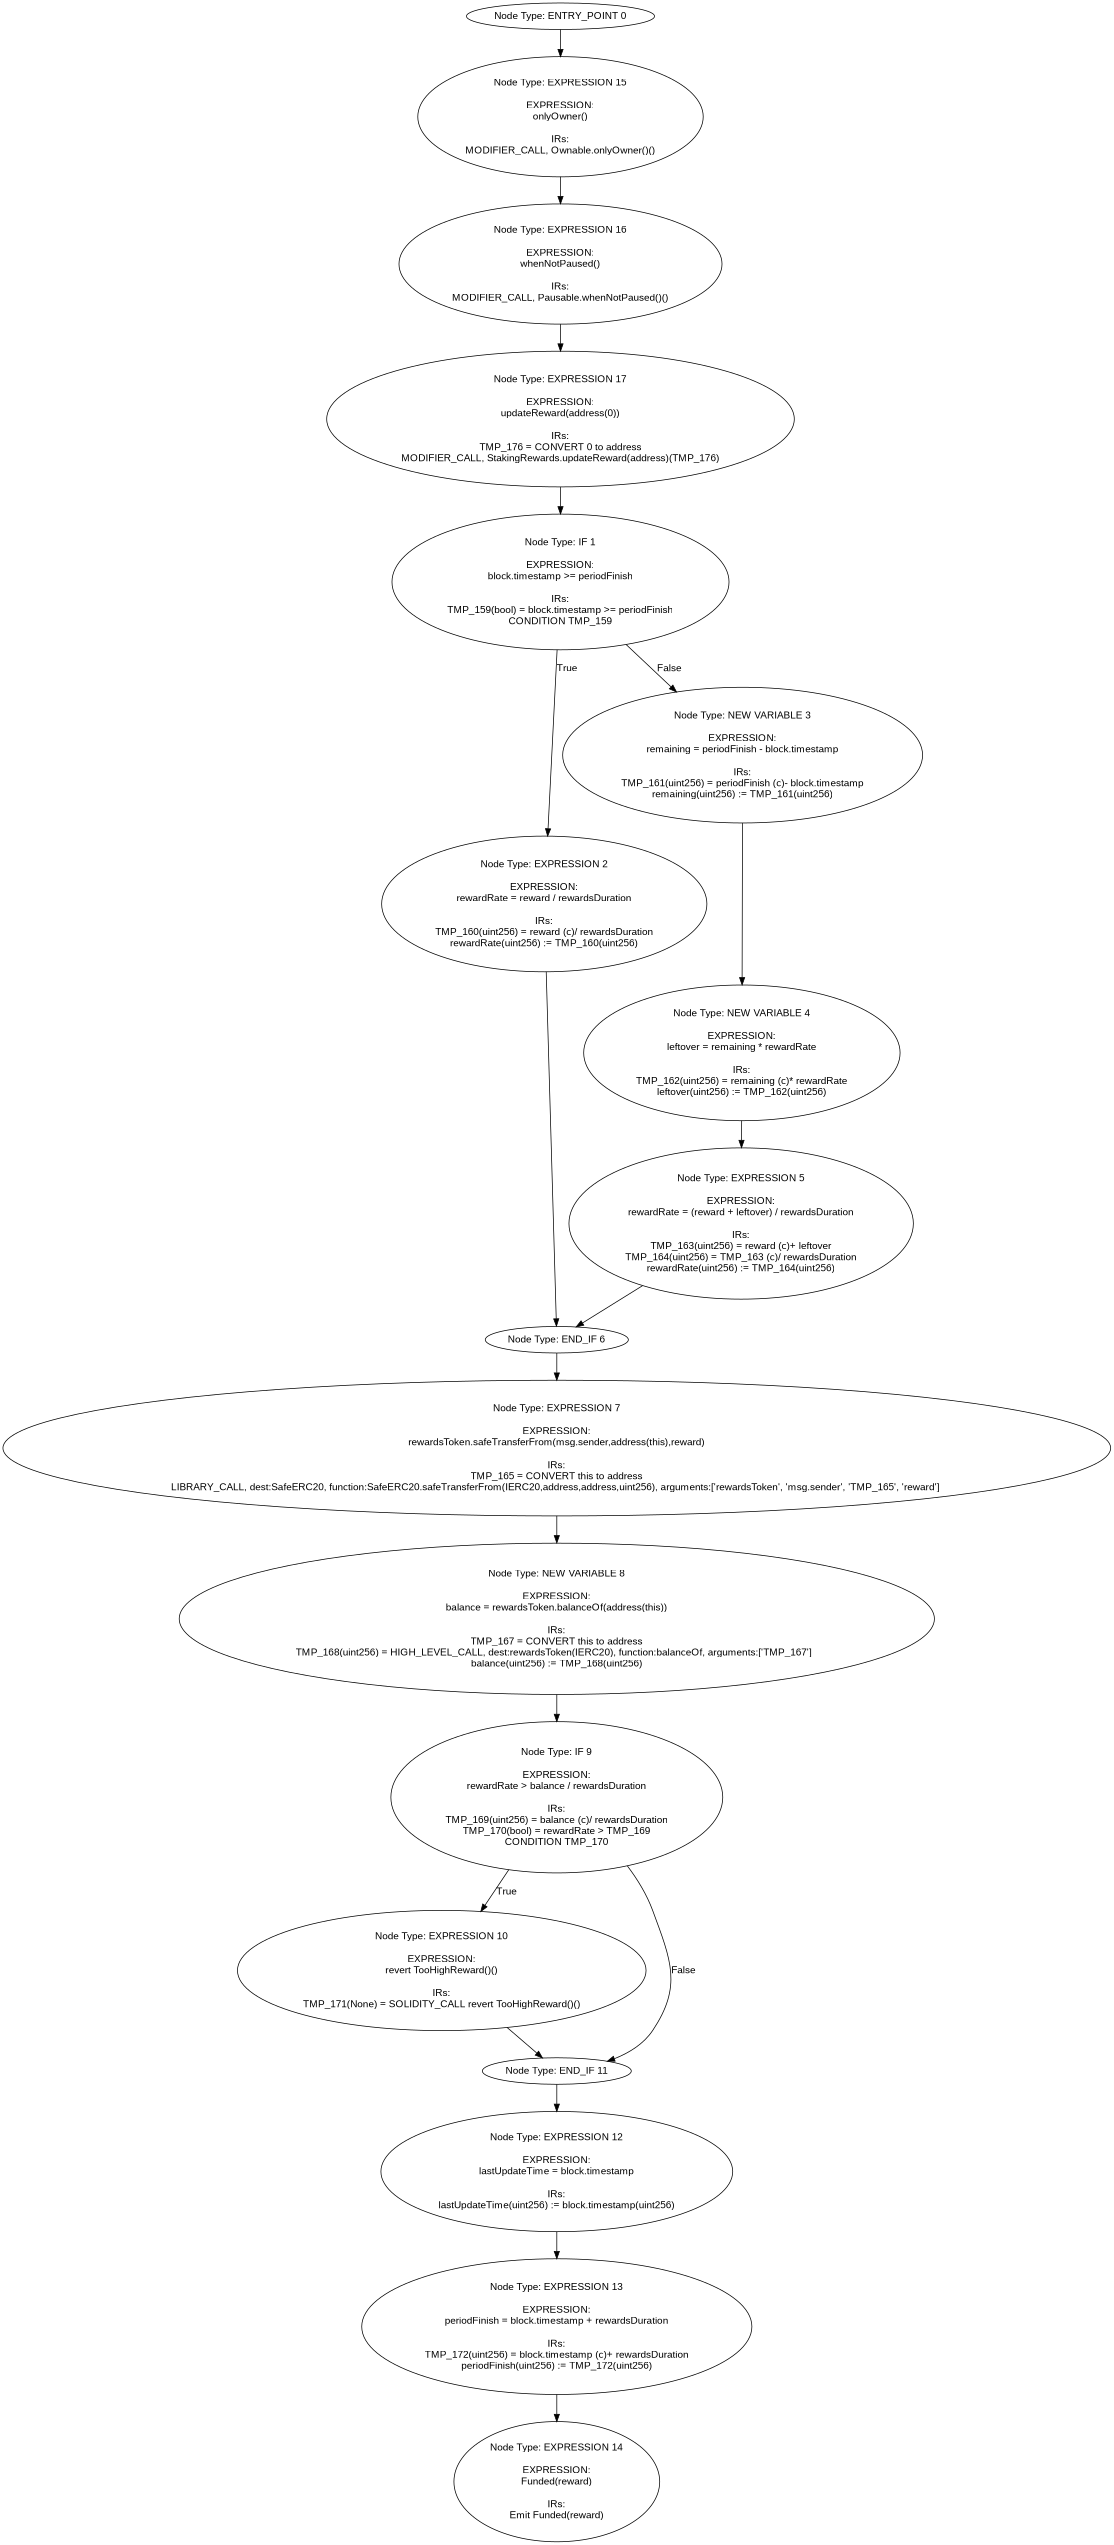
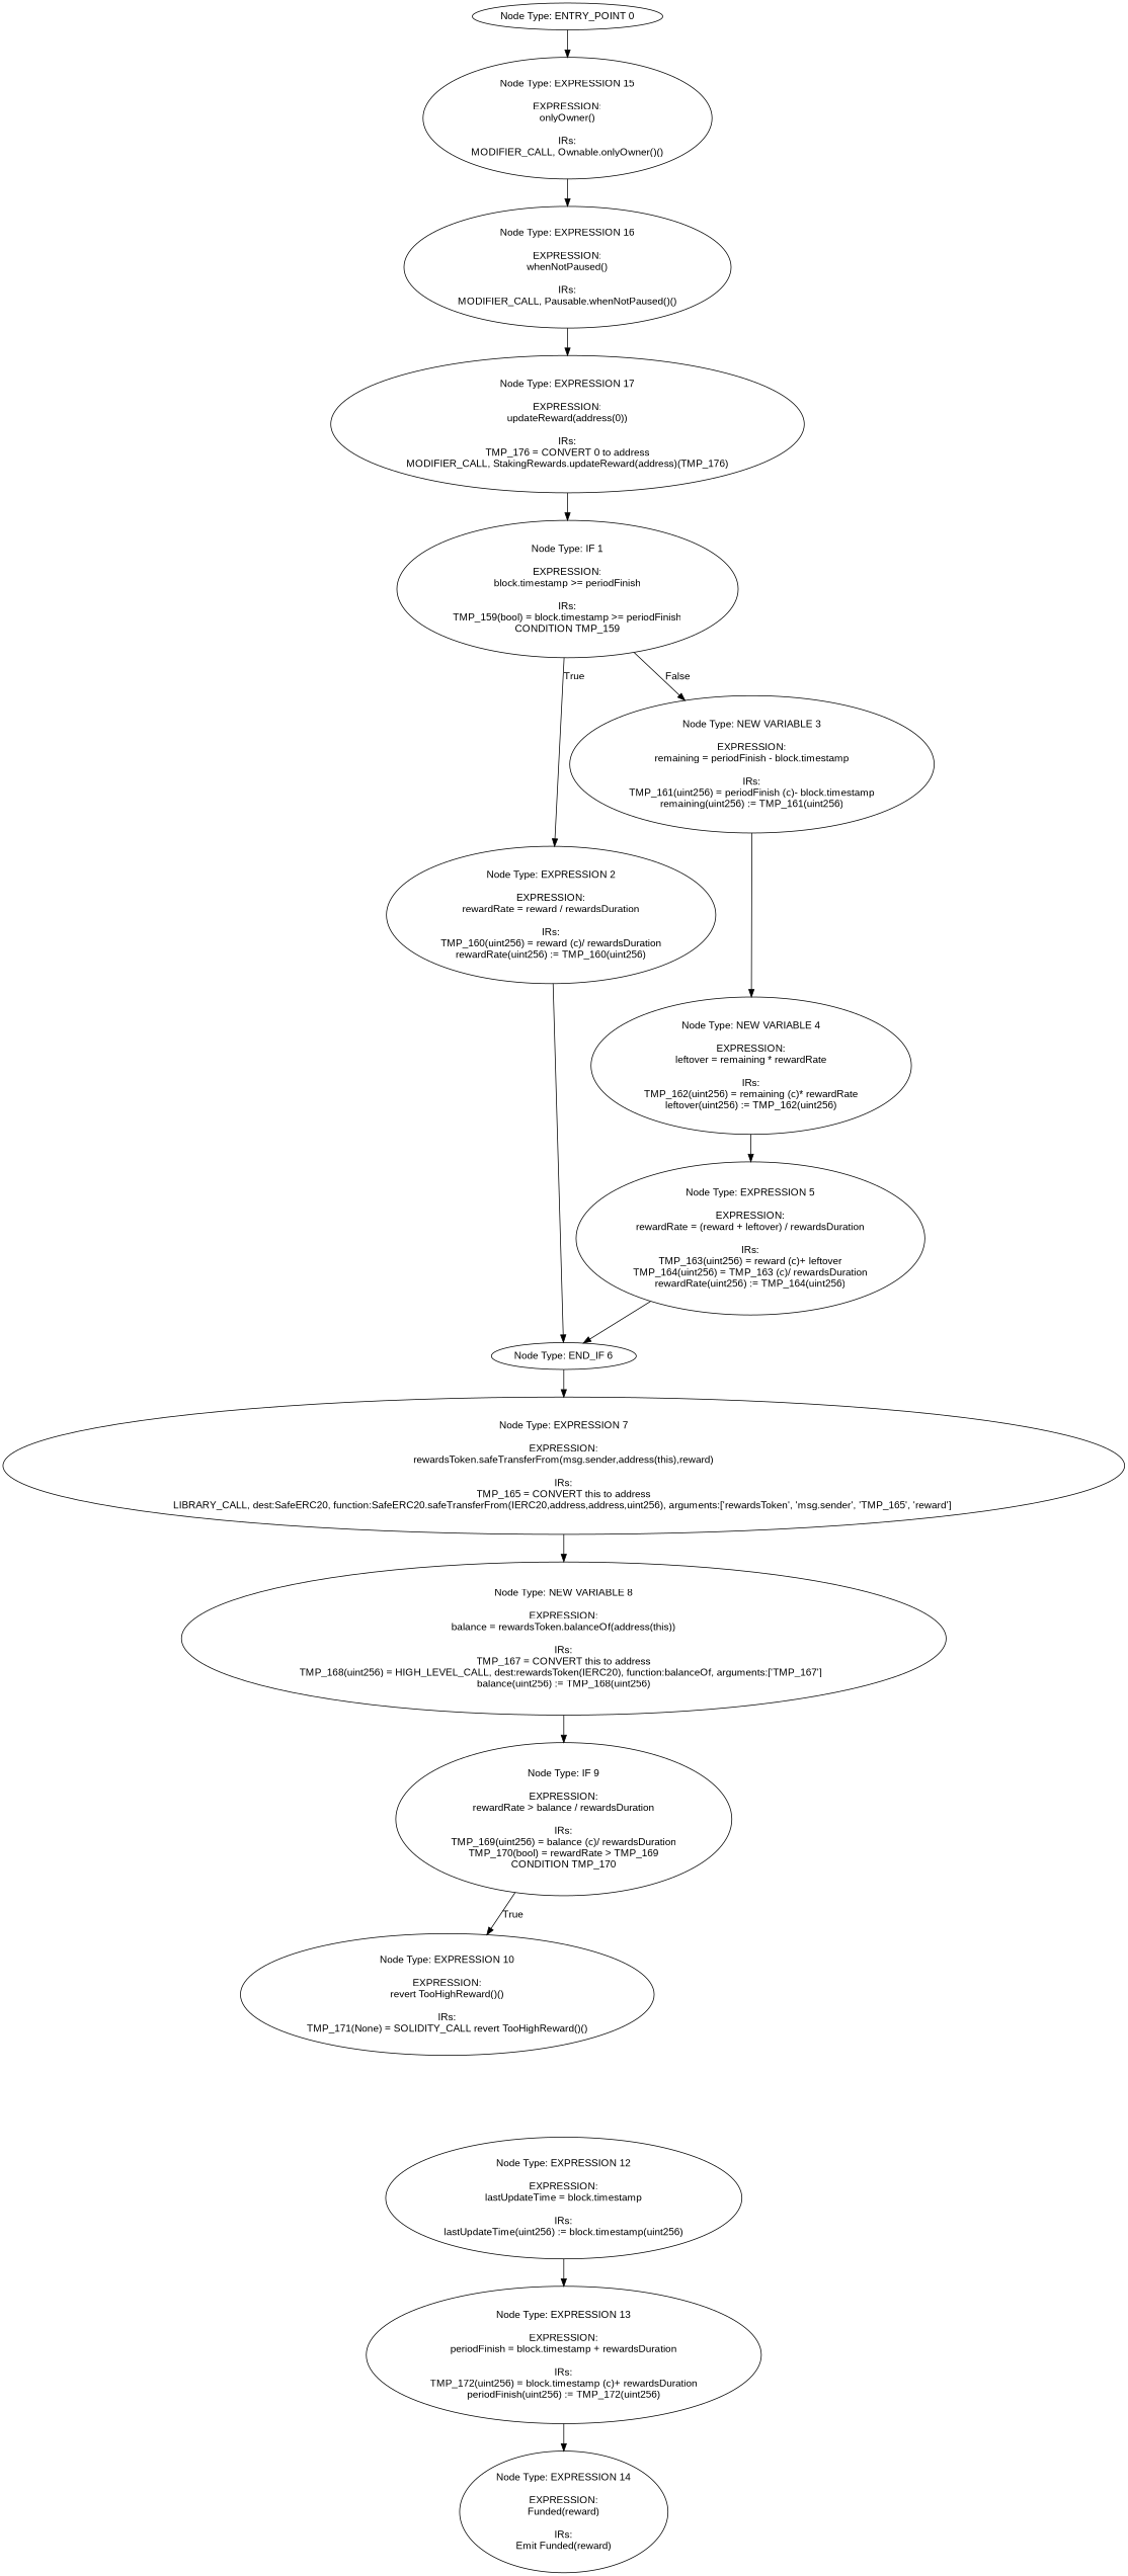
  digraph {
    fontname="Liberation Sans"
    node [fontname="Liberation Sans"]
    edge [fontname="Liberation Sans"]
    n1 [label="Node Type: ENTRY_POINT 0\n"]
    n2 [label="Node Type: EXPRESSION 15\n\nEXPRESSION:\nonlyOwner()\n\nIRs:\nMODIFIER_CALL, Ownable.onlyOwner()()"]
    n3 [label="Node Type: EXPRESSION 16\n\nEXPRESSION:\nwhenNotPaused()\n\nIRs:\nMODIFIER_CALL, Pausable.whenNotPaused()()"]
    n4 [label="Node Type: IF 1\n\nEXPRESSION:\nblock.timestamp >= periodFinish\n\nIRs:\nTMP_159(bool) = block.timestamp >= periodFinish\nCONDITION TMP_159"]
    n5 [label="Node Type: EXPRESSION 2\n\nEXPRESSION:\nrewardRate = reward / rewardsDuration\n\nIRs:\nTMP_160(uint256) = reward (c)/ rewardsDuration\nrewardRate(uint256) := TMP_160(uint256)"]
    n6 [label="Node Type: NEW VARIABLE 3\n\nEXPRESSION:\nremaining = periodFinish - block.timestamp\n\nIRs:\nTMP_161(uint256) = periodFinish (c)- block.timestamp\nremaining(uint256) := TMP_161(uint256)"]
    n7 [label="Node Type: END_IF 6\n"]
    n8 [label="Node Type: NEW VARIABLE 4\n\nEXPRESSION:\nleftover = remaining * rewardRate\n\nIRs:\nTMP_162(uint256) = remaining (c)* rewardRate\nleftover(uint256) := TMP_162(uint256)"]
    n9 [label="Node Type: EXPRESSION 7\n\nEXPRESSION:\nrewardsToken.safeTransferFrom(msg.sender,address(this),reward)\n\nIRs:\nTMP_165 = CONVERT this to address\nLIBRARY_CALL, dest:SafeERC20, function:SafeERC20.safeTransferFrom(IERC20,address,address,uint256), arguments:['rewardsToken', 'msg.sender', 'TMP_165', 'reward'] "]
    n10 [label="Node Type: EXPRESSION 5\n\nEXPRESSION:\nrewardRate = (reward + leftover) / rewardsDuration\n\nIRs:\nTMP_163(uint256) = reward (c)+ leftover\nTMP_164(uint256) = TMP_163 (c)/ rewardsDuration\nrewardRate(uint256) := TMP_164(uint256)"]
    n11 [label="Node Type: NEW VARIABLE 8\n\nEXPRESSION:\nbalance = rewardsToken.balanceOf(address(this))\n\nIRs:\nTMP_167 = CONVERT this to address\nTMP_168(uint256) = HIGH_LEVEL_CALL, dest:rewardsToken(IERC20), function:balanceOf, arguments:['TMP_167']  \nbalance(uint256) := TMP_168(uint256)"]
    n12 [label="Node Type: IF 9\n\nEXPRESSION:\nrewardRate > balance / rewardsDuration\n\nIRs:\nTMP_169(uint256) = balance (c)/ rewardsDuration\nTMP_170(bool) = rewardRate > TMP_169\nCONDITION TMP_170"]
    n13 [label="Node Type: EXPRESSION 10\n\nEXPRESSION:\nrevert TooHighReward()()\n\nIRs:\nTMP_171(None) = SOLIDITY_CALL revert TooHighReward()()"]
-   n14 [label="Node Type: END_IF 11\n"]
    n15 [label="Node Type: EXPRESSION 12\n\nEXPRESSION:\nlastUpdateTime = block.timestamp\n\nIRs:\nlastUpdateTime(uint256) := block.timestamp(uint256)"]
    n16 [label="Node Type: EXPRESSION 13\n\nEXPRESSION:\nperiodFinish = block.timestamp + rewardsDuration\n\nIRs:\nTMP_172(uint256) = block.timestamp (c)+ rewardsDuration\nperiodFinish(uint256) := TMP_172(uint256)"]
    n17 [label="Node Type: EXPRESSION 14\n\nEXPRESSION:\nFunded(reward)\n\nIRs:\nEmit Funded(reward)"]
    n18 [label="Node Type: EXPRESSION 17\n\nEXPRESSION:\nupdateReward(address(0))\n\nIRs:\nTMP_176 = CONVERT 0 to address\nMODIFIER_CALL, StakingRewards.updateReward(address)(TMP_176)"]
    n1 -> n2
    n2 -> n3
    n3 -> n18
    n4 -> n5 [label=True]
    n4 -> n6 [label=False]
    n5 -> n7
    n6 -> n8
    n7 -> n9
    n8 -> n10
    n9 -> n11
    n10 -> n7
    n11 -> n12
    n12 -> n13 [label=True]
-   n12 -> n14 [label=False]
-   n13 -> n14
-   n14 -> n15
    n15 -> n16
    n16 -> n17
    n18 -> n4
  }
